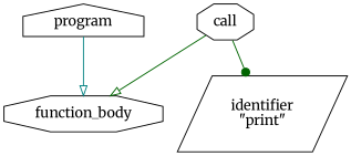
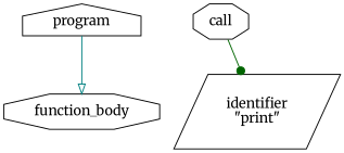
  digraph {
    fontname=Merriweather
    node [fontname=Merriweather shape=octagon]
    edge [arrowhead=onormal color=darkgreen fontname=Merriweather]
    n1 [label=program shape=house]
    n2 [label=function_body]
    n3 [label=call]
    n4 [label="identifier\n\"print\"" shape=parallelogram]
    n1 -> n2 [color=teal]
-   n3 -> n2
    n3 -> n4 [arrowhead=dot]
  }
